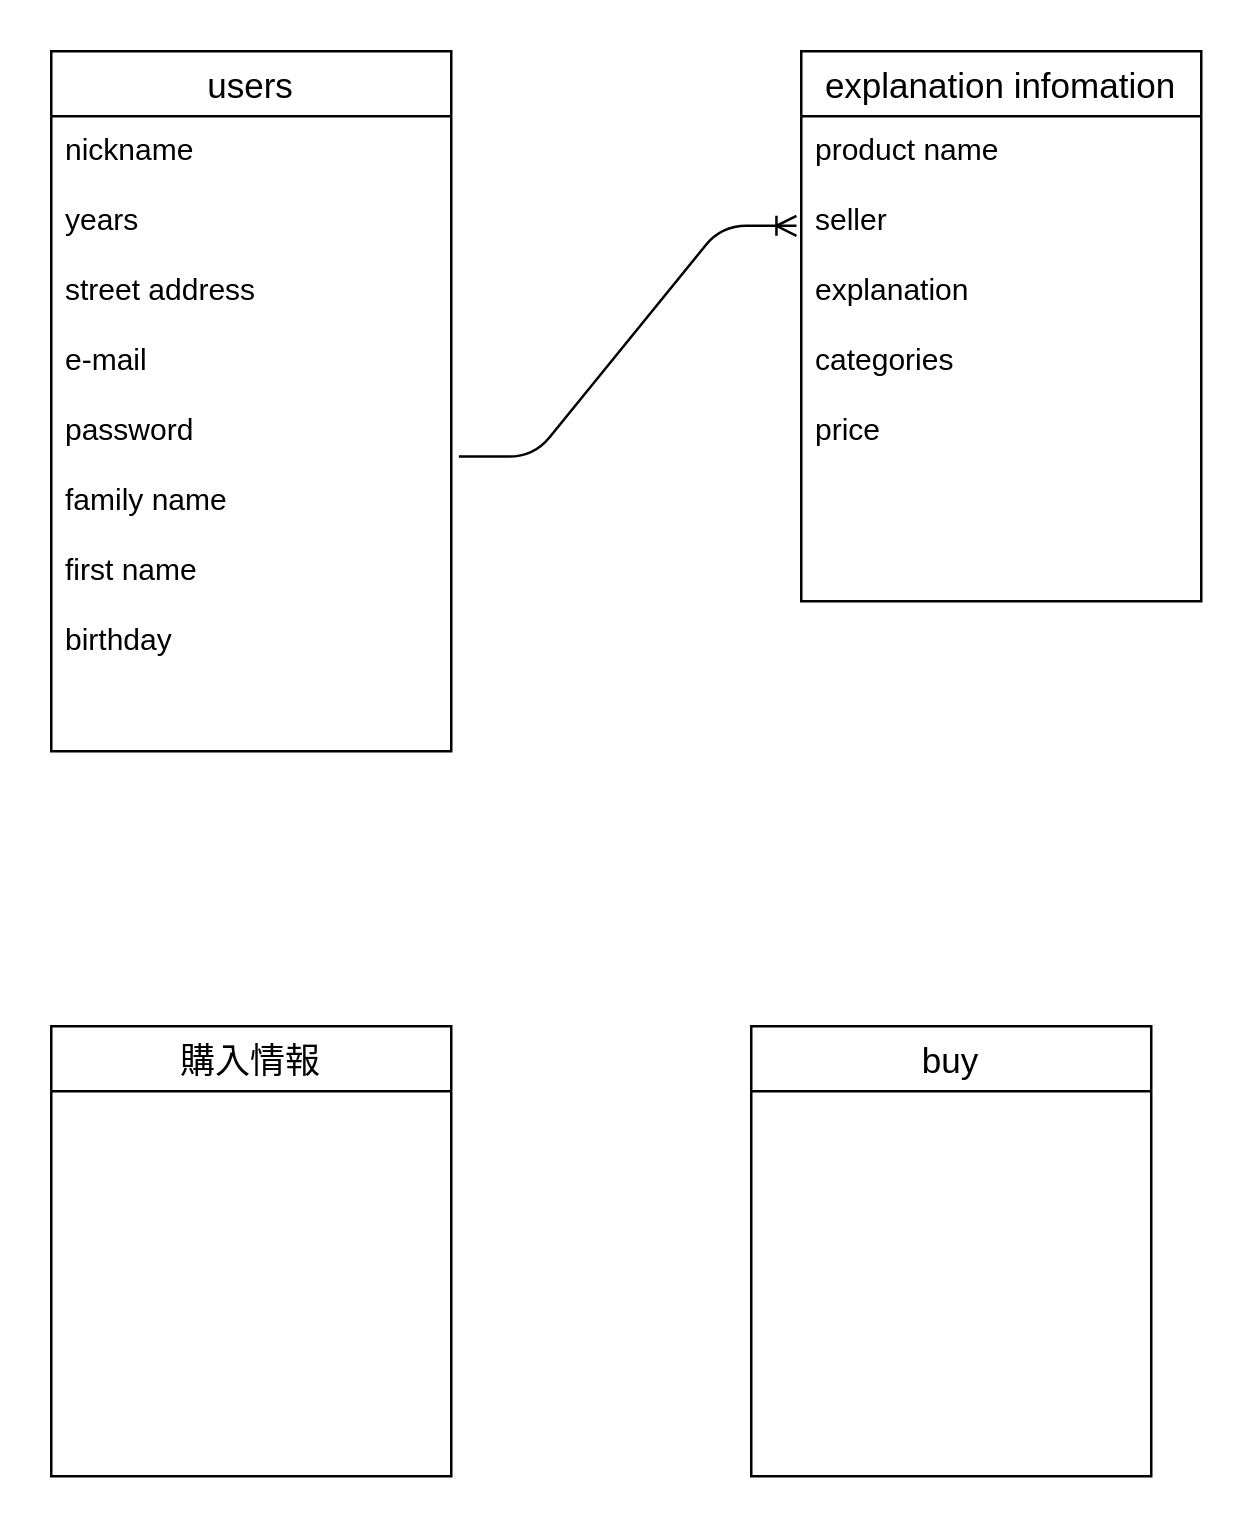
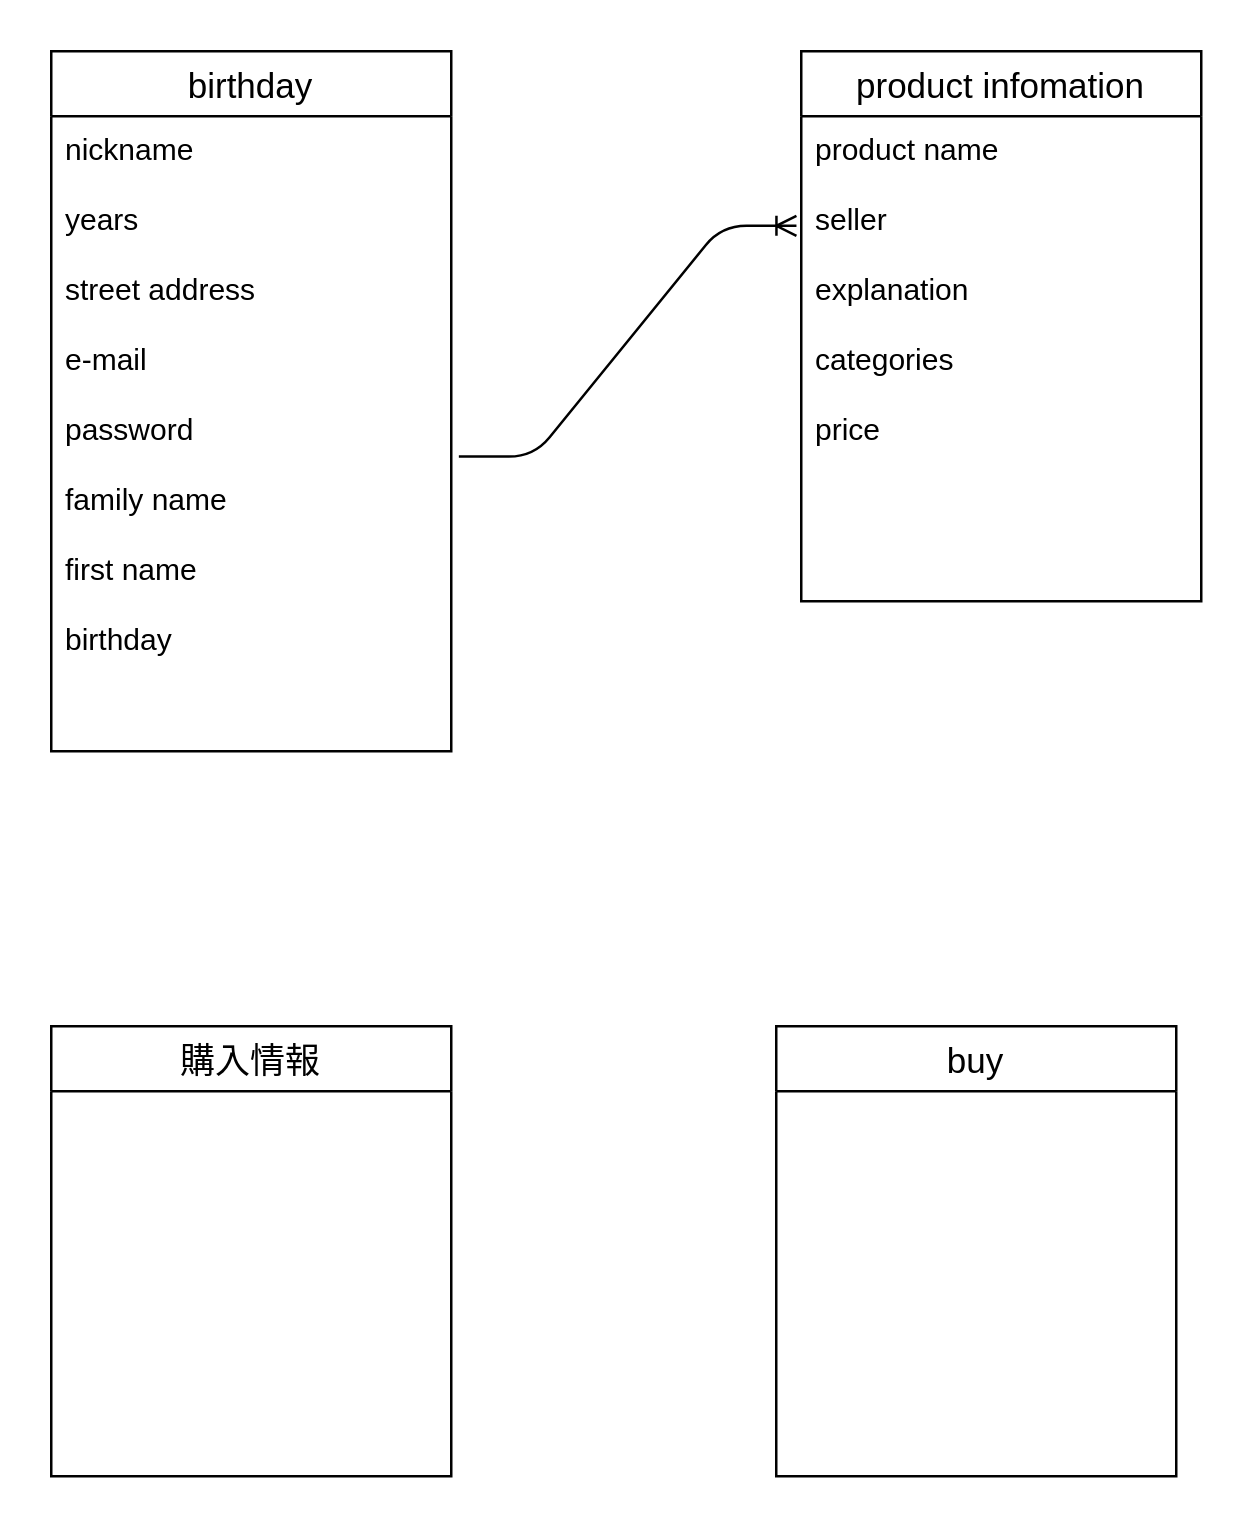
  <mxCell id="0" />
  <mxCell id="1" parent="0" />
- <mxCell id="2" value="users" style="swimlane;fontStyle=0;childLayout=stackLayout;horizontal=1;startSize=26;horizontalStack=0;resizeParent=1;resizeParentMax=0;resizeLast=0;collapsible=1;marginBottom=0;align=center;fontSize=14;" parent="1" vertex="1"><mxGeometry x="20" y="20" width="160" height="280" as="geometry" /></mxCell>
+ <mxCell id="2" value="birthday" style="swimlane;fontStyle=0;childLayout=stackLayout;horizontal=1;startSize=26;horizontalStack=0;resizeParent=1;resizeParentMax=0;resizeLast=0;collapsible=1;marginBottom=0;align=center;fontSize=14;" parent="1" vertex="1"><mxGeometry x="20" y="20" width="160" height="280" as="geometry" /></mxCell>
  <mxCell id="3" value="nickname&#10;&#10;years&#10;&#10;street address&#10;&#10;e-mail&#10;&#10;password&#10;&#10;family name&#10;&#10;first name&#10;&#10;birthday&#10;&#10;&#10;" style="text;strokeColor=none;fillColor=none;spacingLeft=4;spacingRight=4;overflow=hidden;rotatable=0;points=[[0,0.5],[1,0.5]];portConstraint=eastwest;fontSize=12;" parent="2" vertex="1"><mxGeometry y="26" width="160" height="254" as="geometry" /></mxCell>
- <mxCell id="4" value="explanation infomation" style="swimlane;fontStyle=0;childLayout=stackLayout;horizontal=1;startSize=26;horizontalStack=0;resizeParent=1;resizeParentMax=0;resizeLast=0;collapsible=1;marginBottom=0;align=center;fontSize=14;" parent="1" vertex="1"><mxGeometry x="320" y="20" width="160" height="220" as="geometry"><mxRectangle x="265" y="280" width="90" height="26" as="alternateBounds" /></mxGeometry></mxCell>
+ <mxCell id="4" value="product infomation" style="swimlane;fontStyle=0;childLayout=stackLayout;horizontal=1;startSize=26;horizontalStack=0;resizeParent=1;resizeParentMax=0;resizeLast=0;collapsible=1;marginBottom=0;align=center;fontSize=14;" parent="1" vertex="1"><mxGeometry x="320" y="20" width="160" height="220" as="geometry"><mxRectangle x="265" y="280" width="90" height="26" as="alternateBounds" /></mxGeometry></mxCell>
  <mxCell id="5" value="product name&#10;&#10;seller&#10;&#10;explanation&#10;&#10;categories&#10;&#10;price&#10;&#10;&#10;" style="text;strokeColor=none;fillColor=none;spacingLeft=4;spacingRight=4;overflow=hidden;rotatable=0;points=[[0,0.5],[1,0.5]];portConstraint=eastwest;fontSize=12;" parent="4" vertex="1"><mxGeometry y="26" width="160" height="194" as="geometry" /></mxCell>
  <mxCell id="6" value="購入情報" style="swimlane;fontStyle=0;childLayout=stackLayout;horizontal=1;startSize=26;horizontalStack=0;resizeParent=1;resizeParentMax=0;resizeLast=0;collapsible=1;marginBottom=0;align=center;fontSize=14;" parent="1" vertex="1"><mxGeometry x="20" y="410" width="160" height="180" as="geometry"><mxRectangle x="300" y="540" width="50" height="26" as="alternateBounds" /></mxGeometry></mxCell>
  <mxCell id="7" value="" style="edgeStyle=entityRelationEdgeStyle;fontSize=12;html=1;endArrow=ERoneToMany;exitX=1.019;exitY=0.536;exitDx=0;exitDy=0;exitPerimeter=0;entryX=-0.012;entryY=0.226;entryDx=0;entryDy=0;entryPerimeter=0;" parent="1" source="3" target="5" edge="1"><mxGeometry width="100" height="100" relative="1" as="geometry"><mxPoint x="190" y="280" as="sourcePoint" /><mxPoint x="290" y="180" as="targetPoint" /></mxGeometry></mxCell>
- <mxCell id="8" value="buy" style="swimlane;fontStyle=0;childLayout=stackLayout;horizontal=1;startSize=26;horizontalStack=0;resizeParent=1;resizeParentMax=0;resizeLast=0;collapsible=1;marginBottom=0;align=center;fontSize=14;" vertex="1" parent="1"><mxGeometry x="300" y="410" width="160" height="180" as="geometry"><mxRectangle x="300" y="540" width="50" height="26" as="alternateBounds" /></mxGeometry></mxCell>
+ <mxCell id="8" value="buy" style="swimlane;fontStyle=0;childLayout=stackLayout;horizontal=1;startSize=26;horizontalStack=0;resizeParent=1;resizeParentMax=0;resizeLast=0;collapsible=1;marginBottom=0;align=center;fontSize=14;" vertex="1" parent="1"><mxGeometry x="310" y="410" width="160" height="180" as="geometry"><mxRectangle x="300" y="540" width="50" height="26" as="alternateBounds" /></mxGeometry></mxCell>
